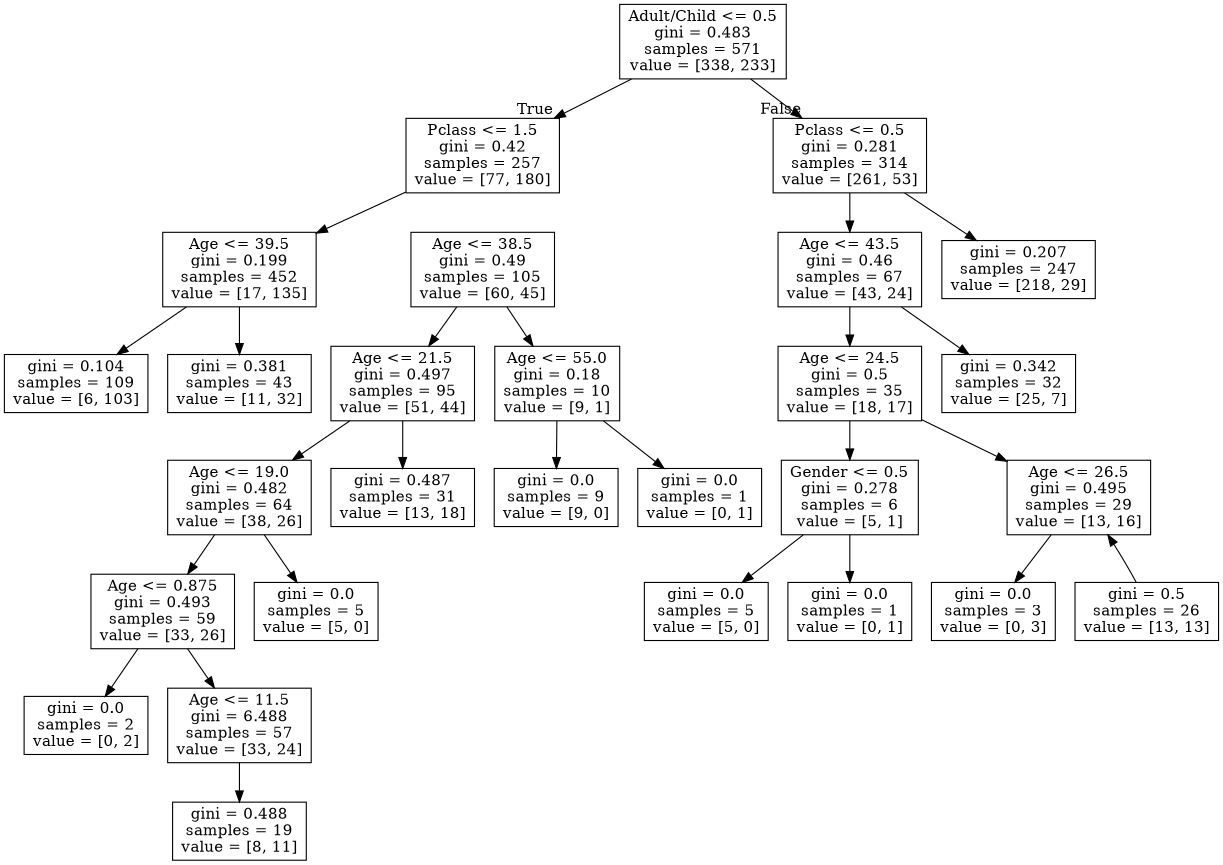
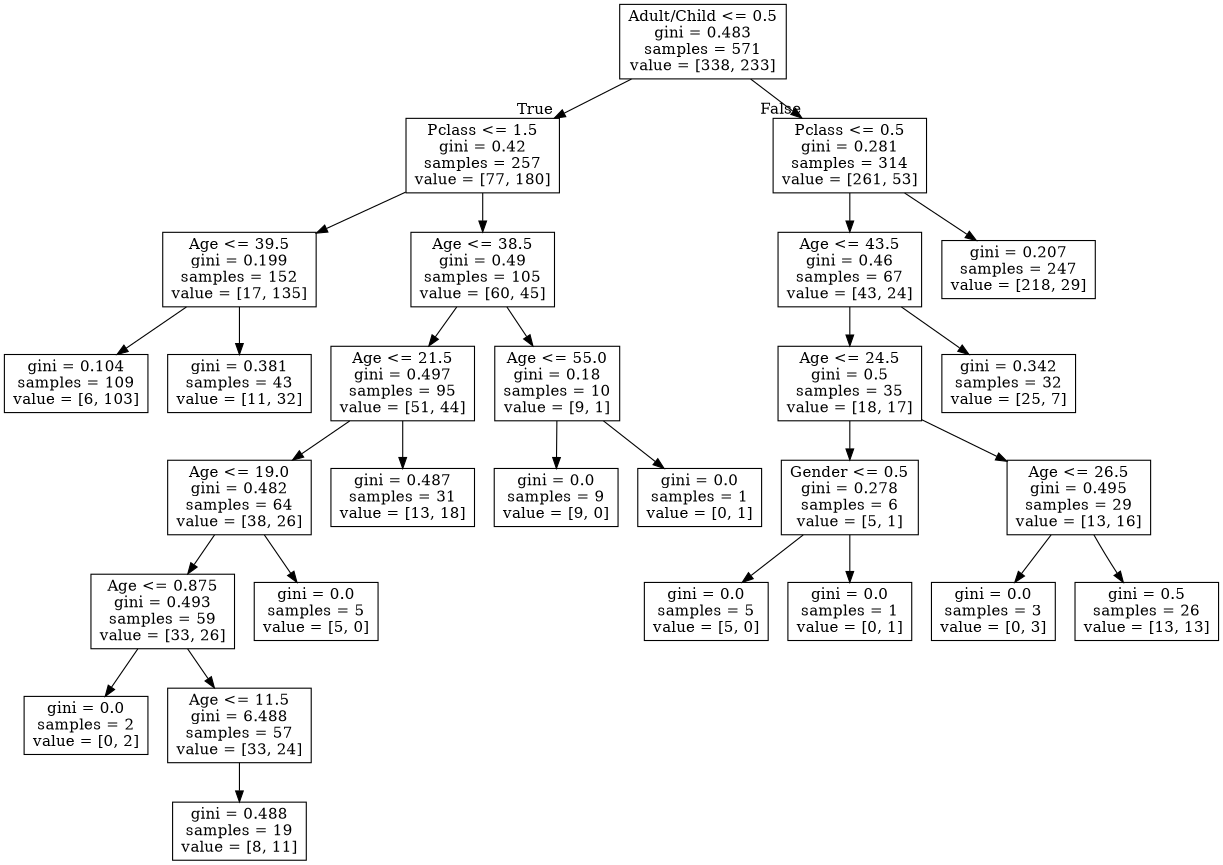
  digraph {
    node [shape=box]
    n1 [label="Adult/Child <= 0.5\ngini = 0.483\nsamples = 571\nvalue = [338, 233]"]
    n2 [label="Pclass <= 1.5\ngini = 0.42\nsamples = 257\nvalue = [77, 180]"]
    n3 [label="Pclass <= 0.5\ngini = 0.281\nsamples = 314\nvalue = [261, 53]"]
-   n4 [label="Age <= 39.5\ngini = 0.199\nsamples = 452\nvalue = [17, 135]"]
+   n4 [label="Age <= 39.5\ngini = 0.199\nsamples = 152\nvalue = [17, 135]"]
    n5 [label="Age <= 38.5\ngini = 0.49\nsamples = 105\nvalue = [60, 45]"]
    n6 [label="Age <= 43.5\ngini = 0.46\nsamples = 67\nvalue = [43, 24]"]
    n7 [label="gini = 0.207\nsamples = 247\nvalue = [218, 29]"]
    n8 [label="gini = 0.104\nsamples = 109\nvalue = [6, 103]"]
    n9 [label="gini = 0.381\nsamples = 43\nvalue = [11, 32]"]
    n10 [label="Age <= 21.5\ngini = 0.497\nsamples = 95\nvalue = [51, 44]"]
    n11 [label="Age <= 55.0\ngini = 0.18\nsamples = 10\nvalue = [9, 1]"]
    n12 [label="Age <= 19.0\ngini = 0.482\nsamples = 64\nvalue = [38, 26]"]
    n13 [label="gini = 0.487\nsamples = 31\nvalue = [13, 18]"]
    n14 [label="gini = 0.0\nsamples = 9\nvalue = [9, 0]"]
    n15 [label="gini = 0.0\nsamples = 1\nvalue = [0, 1]"]
    n16 [label="Age <= 0.875\ngini = 0.493\nsamples = 59\nvalue = [33, 26]"]
    n17 [label="gini = 0.0\nsamples = 5\nvalue = [5, 0]"]
    n18 [label="gini = 0.0\nsamples = 2\nvalue = [0, 2]"]
    n19 [label="Age <= 11.5\ngini = 6.488\nsamples = 57\nvalue = [33, 24]"]
    n20 [label="gini = 0.488\nsamples = 19\nvalue = [8, 11]"]
    n21 [label="Age <= 24.5\ngini = 0.5\nsamples = 35\nvalue = [18, 17]"]
    n22 [label="gini = 0.342\nsamples = 32\nvalue = [25, 7]"]
    n23 [label="Gender <= 0.5\ngini = 0.278\nsamples = 6\nvalue = [5, 1]"]
    n24 [label="Age <= 26.5\ngini = 0.495\nsamples = 29\nvalue = [13, 16]"]
    n25 [label="gini = 0.0\nsamples = 5\nvalue = [5, 0]"]
    n26 [label="gini = 0.0\nsamples = 1\nvalue = [0, 1]"]
    n27 [label="gini = 0.0\nsamples = 3\nvalue = [0, 3]"]
    n28 [label="gini = 0.5\nsamples = 26\nvalue = [13, 13]"]
    n1 -> n2 [headlabel=True labelangle=45 labeldistance=2.5]
    n1 -> n3 [headlabel=False labelangle=-45 labeldistance=2.5]
    n2 -> n4
+   n2 -> n5
    n3 -> n6
    n3 -> n7
    n4 -> n8
    n4 -> n9
    n5 -> n10
    n5 -> n11
    n6 -> n21
    n6 -> n22
    n10 -> n12
    n10 -> n13
    n11 -> n14
    n11 -> n15
    n12 -> n16
    n12 -> n17
    n16 -> n18
    n16 -> n19
    n19 -> n20
    n21 -> n23
    n21 -> n24
    n23 -> n25
    n23 -> n26
    n24 -> n27
-   n28 -> n24
+   n24 -> n28
  }
